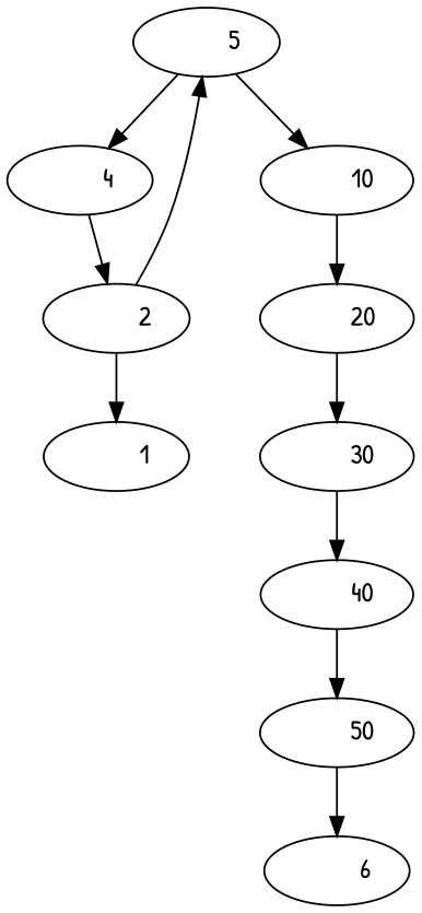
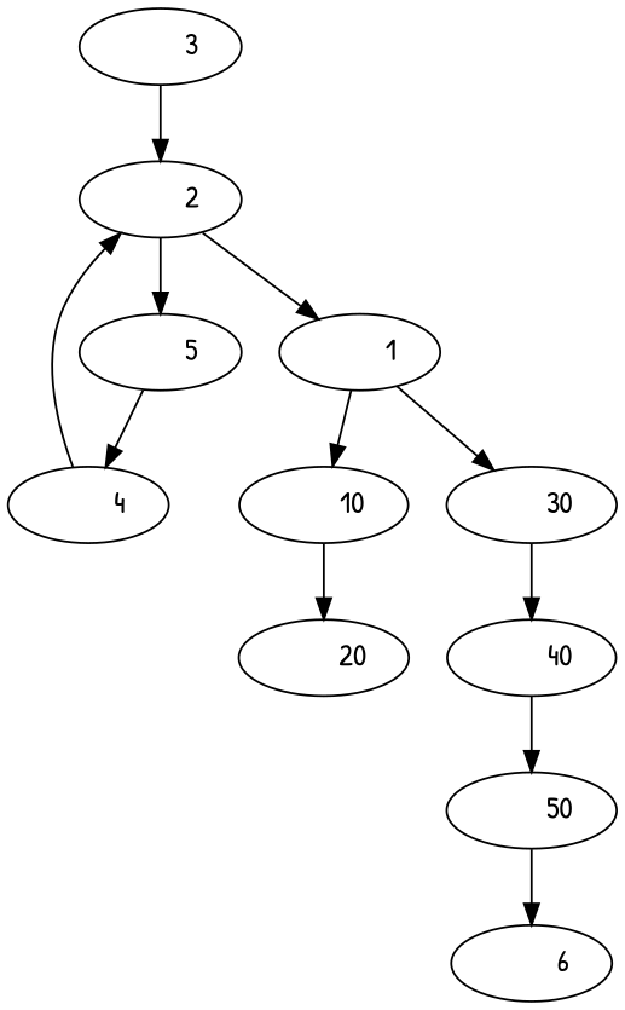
  digraph {
    fontname="Patrick Hand"
    rankdir=TB
    node [fontname="Patrick Hand"]
    edge [fontname="Patrick Hand"]
    n1 [label="           6 "]
    n2 [label="           5 "]
    n3 [label="           4 "]
    n4 [label="           2 "]
+   n5 [label="           3 "]
    n6 [label="           1 "]
    n7 [label="          10 "]
    n8 [label="          20 "]
    n9 [label="          30 "]
    n10 [label="          40 "]
    n11 [label="          50 "]
    n2 -> n3
    n3 -> n4
    n4 -> n2
    n4 -> n6
-   n2 -> n7
+   n5 -> n4
+   n6 -> n7
    n7 -> n8
-   n8 -> n9
+   n6 -> n9
    n9 -> n10
    n10 -> n11
    n11 -> n1
  }
